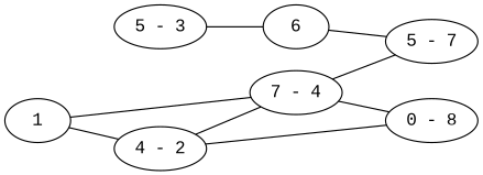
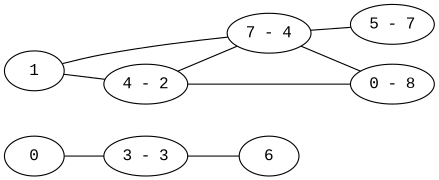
  graph {
    fontname="Liberation Mono"
    rankdir=LR
    node [fontname="Liberation Mono"]
    edge [fontname="Liberation Mono"]
-   n1 [label="5 - 3"]
+   n1 [label="3 - 3"]
+   0
    n3 [label="4 - 2"]
    1
    n5 [label="7 - 4"]
    6
    n7 [label="0 - 8"]
    n8 [label="5 - 7"]
    n1 -- 6
+   0 -- n1
    n3 -- n5
    n3 -- n7
    1 -- n3
    1 -- n5
    n5 -- n7
    n5 -- n8
-   6 -- n8
  }
